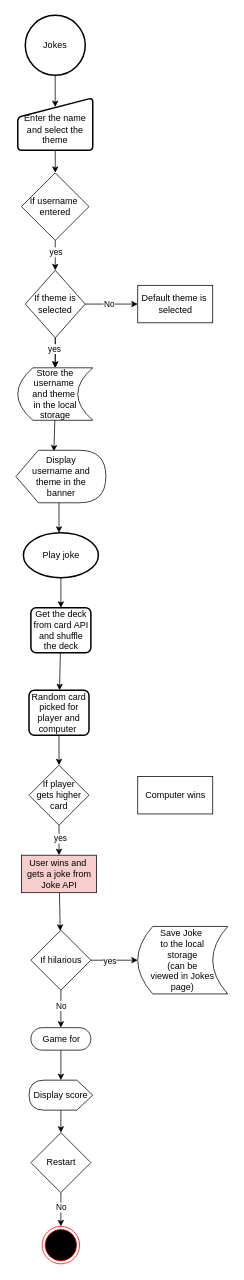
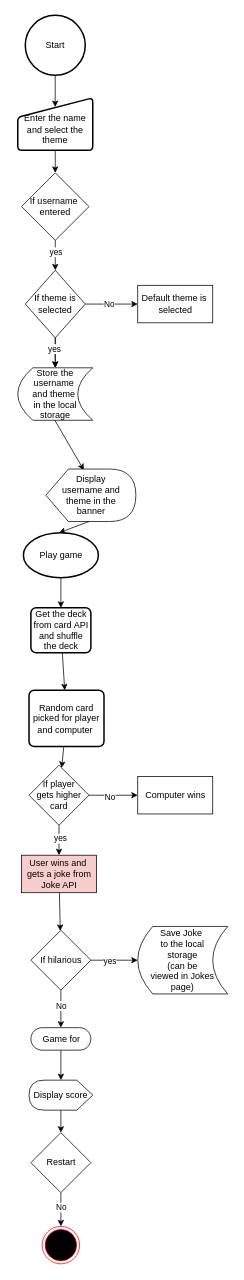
  <mxCell id="0" />
  <mxCell id="1" parent="0" />
- <mxCell id="2" value="Jokes" style="strokeWidth=2;html=1;shape=mxgraph.flowchart.start_2;whiteSpace=wrap;" vertex="1" parent="1"><mxGeometry x="33" y="20" width="80" height="80" as="geometry" /></mxCell>
+ <mxCell id="2" value="Start" style="strokeWidth=2;html=1;shape=mxgraph.flowchart.start_2;whiteSpace=wrap;" vertex="1" parent="1"><mxGeometry x="33" y="20" width="80" height="80" as="geometry" /></mxCell>
  <mxCell id="3" value="" style="edgeStyle=none;html=1;entryX=0.499;entryY=0.175;entryDx=0;entryDy=0;entryPerimeter=0;" edge="1" parent="1" target="5"><mxGeometry relative="1" as="geometry"><mxPoint x="72.945" y="100" as="sourcePoint" /></mxGeometry></mxCell>
  <mxCell id="4" style="edgeStyle=none;html=1;exitX=0.5;exitY=1;exitDx=0;exitDy=0;entryX=0.5;entryY=0;entryDx=0;entryDy=0;" edge="1" parent="1" source="5" target="6"><mxGeometry relative="1" as="geometry" /></mxCell>
  <mxCell id="5" value="&lt;br&gt;Enter the name and select the theme" style="html=1;strokeWidth=2;shape=manualInput;whiteSpace=wrap;rounded=1;size=26;arcSize=11;" vertex="1" parent="1"><mxGeometry x="23" y="130" width="100" height="70" as="geometry" /></mxCell>
  <mxCell id="6" value="If username&amp;nbsp; entered" style="rhombus;whiteSpace=wrap;html=1;" vertex="1" parent="1"><mxGeometry x="28" y="230" width="90" height="90" as="geometry" /></mxCell>
  <mxCell id="7" value="" style="edgeStyle=none;html=1;" edge="1" parent="1" source="8" target="30"><mxGeometry relative="1" as="geometry" /></mxCell>
  <mxCell id="8" value="If theme is selected" style="rhombus;whiteSpace=wrap;html=1;" vertex="1" parent="1"><mxGeometry x="33" y="360" width="80" height="90" as="geometry" /></mxCell>
  <mxCell id="9" value="Default theme is&amp;nbsp;&lt;br&gt;selected" style="html=1;dashed=0;whitespace=wrap;" vertex="1" parent="1"><mxGeometry x="183" y="380" width="100" height="50" as="geometry" /></mxCell>
  <mxCell id="10" value="" style="edgeStyle=none;html=1;" edge="1" parent="1" source="11" target="13"><mxGeometry relative="1" as="geometry" /></mxCell>
- <mxCell id="11" value="Play joke" style="strokeWidth=2;html=1;shape=mxgraph.flowchart.start_1;whiteSpace=wrap;" vertex="1" parent="1"><mxGeometry x="30.5" y="710" width="100" height="60" as="geometry" /></mxCell>
+ <mxCell id="11" value="Play game" style="strokeWidth=2;html=1;shape=mxgraph.flowchart.start_1;whiteSpace=wrap;" vertex="1" parent="1"><mxGeometry x="30.5" y="710" width="100" height="60" as="geometry" /></mxCell>
  <mxCell id="12" value="" style="edgeStyle=none;html=1;" edge="1" parent="1" source="13" target="15"><mxGeometry relative="1" as="geometry" /></mxCell>
  <mxCell id="13" value="Get the deck&lt;br&gt;from card API&lt;br&gt;and shuffle the deck" style="rounded=1;whiteSpace=wrap;html=1;absoluteArcSize=1;arcSize=14;strokeWidth=2;" vertex="1" parent="1"><mxGeometry x="40.5" y="810" width="80" height="60" as="geometry" /></mxCell>
  <mxCell id="14" value="" style="edgeStyle=none;html=1;" edge="1" parent="1" source="15" target="20"><mxGeometry relative="1" as="geometry" /></mxCell>
- <mxCell id="15" value="Random card picked for player and computer&amp;nbsp;" style="rounded=1;whiteSpace=wrap;html=1;absoluteArcSize=1;arcSize=14;strokeWidth=2;" vertex="1" parent="1"><mxGeometry x="38" y="920" width="80" height="60" as="geometry" /></mxCell>
+ <mxCell id="15" value="Random card picked for player and computer&amp;nbsp;" style="rounded=1;whiteSpace=wrap;html=1;absoluteArcSize=1;arcSize=14;strokeWidth=2;" vertex="1" parent="1"><mxGeometry x="38" y="920" width="100" height="75" as="geometry" /></mxCell>
+ <mxCell id="16" value="" style="edgeStyle=none;html=1;" edge="1" parent="1" source="20" target="21"><mxGeometry relative="1" as="geometry" /></mxCell>
+ <mxCell id="17" value="No&lt;br&gt;" style="edgeLabel;html=1;align=center;verticalAlign=middle;resizable=0;points=[];" vertex="1" connectable="0" parent="16"><mxGeometry x="-0.163" y="-2" relative="1" as="geometry"><mxPoint as="offset" /></mxGeometry></mxCell>
  <mxCell id="18" value="" style="edgeStyle=none;html=1;" edge="1" parent="1" source="20" target="23"><mxGeometry relative="1" as="geometry" /></mxCell>
  <mxCell id="19" value="yes&lt;br&gt;" style="edgeLabel;html=1;align=center;verticalAlign=middle;resizable=0;points=[];" vertex="1" connectable="0" parent="18"><mxGeometry x="-0.147" y="1" relative="1" as="geometry"><mxPoint as="offset" /></mxGeometry></mxCell>
  <mxCell id="20" value="If player &lt;br&gt;gets higher card" style="rhombus;whiteSpace=wrap;html=1;" vertex="1" parent="1"><mxGeometry x="38" y="1020" width="80" height="80" as="geometry" /></mxCell>
  <mxCell id="21" value="Computer wins" style="html=1;dashed=0;whitespace=wrap;" vertex="1" parent="1"><mxGeometry x="183" y="1035" width="100" height="50" as="geometry" /></mxCell>
  <mxCell id="22" value="" style="edgeStyle=none;html=1;" edge="1" parent="1" source="23" target="28"><mxGeometry relative="1" as="geometry" /></mxCell>
  <mxCell id="23" value="User wins and&amp;nbsp;&lt;br&gt;gets a joke from&lt;br&gt;Joke API" style="html=1;dashed=0;whitespace=wrap;fillColor=#f8cecc;" vertex="1" parent="1"><mxGeometry x="28" y="1140" width="100" height="50" as="geometry" /></mxCell>
  <mxCell id="24" value="" style="edgeStyle=none;html=1;" edge="1" parent="1" source="28" target="32"><mxGeometry relative="1" as="geometry" /></mxCell>
  <mxCell id="25" value="No" style="edgeLabel;html=1;align=center;verticalAlign=middle;resizable=0;points=[];" vertex="1" connectable="0" parent="24"><mxGeometry x="-0.203" y="2" relative="1" as="geometry"><mxPoint x="-2" as="offset" /></mxGeometry></mxCell>
  <mxCell id="26" value="" style="edgeStyle=none;html=1;" edge="1" parent="1" source="28" target="29"><mxGeometry relative="1" as="geometry" /></mxCell>
  <mxCell id="27" value="yes" style="edgeLabel;html=1;align=center;verticalAlign=middle;resizable=0;points=[];" vertex="1" connectable="0" parent="26"><mxGeometry x="-0.209" relative="1" as="geometry"><mxPoint as="offset" /></mxGeometry></mxCell>
  <mxCell id="28" value="If hilarious" style="rhombus;whiteSpace=wrap;html=1;" vertex="1" parent="1"><mxGeometry x="40.5" y="1240" width="80" height="80" as="geometry" /></mxCell>
  <mxCell id="29" value="Save Joke&amp;nbsp;&lt;br&gt;to the local&lt;br&gt;storage&lt;br&gt;(can be &lt;br&gt;viewed in Jokes page)" style="shape=dataStorage;whiteSpace=wrap;html=1;fixedSize=1;" vertex="1" parent="1"><mxGeometry x="183" y="1235" width="120" height="90" as="geometry" /></mxCell>
  <mxCell id="30" value="Store the username&amp;nbsp;&lt;br&gt;and theme&amp;nbsp;&lt;br&gt;in the local&lt;br&gt;storage" style="shape=dataStorage;whiteSpace=wrap;html=1;fixedSize=1;" vertex="1" parent="1"><mxGeometry x="23" y="490" width="100" height="70" as="geometry" /></mxCell>
  <mxCell id="31" value="" style="edgeStyle=none;html=1;" edge="1" parent="1" source="32" target="34"><mxGeometry relative="1" as="geometry" /></mxCell>
  <mxCell id="32" value="Game for" style="html=1;dashed=0;whitespace=wrap;shape=mxgraph.dfd.start" vertex="1" parent="1"><mxGeometry x="40.5" y="1370" width="80" height="30" as="geometry" /></mxCell>
  <mxCell id="33" value="" style="edgeStyle=none;html=1;" edge="1" parent="1" source="34" target="37"><mxGeometry relative="1" as="geometry" /></mxCell>
  <mxCell id="34" value="Display score" style="shape=display;whiteSpace=wrap;html=1;direction=west;" vertex="1" parent="1"><mxGeometry x="38" y="1440" width="85" height="40" as="geometry" /></mxCell>
  <mxCell id="35" value="" style="edgeStyle=none;html=1;" edge="1" parent="1" source="37" target="38"><mxGeometry relative="1" as="geometry" /></mxCell>
  <mxCell id="36" value="No&lt;br&gt;" style="edgeLabel;html=1;align=center;verticalAlign=middle;resizable=0;points=[];" vertex="1" connectable="0" parent="35"><mxGeometry x="-0.15" y="-5" relative="1" as="geometry"><mxPoint x="5" as="offset" /></mxGeometry></mxCell>
  <mxCell id="37" value="Restart" style="rhombus;whiteSpace=wrap;html=1;" vertex="1" parent="1"><mxGeometry x="40.5" y="1510" width="80" height="80" as="geometry" /></mxCell>
  <mxCell id="38" value="" style="ellipse;html=1;shape=endState;fillColor=#000000;strokeColor=#ff0000;" vertex="1" parent="1"><mxGeometry x="55.5" y="1635" width="50" height="50" as="geometry" /></mxCell>
  <mxCell id="39" value="" style="endArrow=classic;html=1;exitX=0.5;exitY=1;exitDx=0;exitDy=0;entryX=0.5;entryY=0;entryDx=0;entryDy=0;" edge="1" parent="1" source="6" target="8"><mxGeometry width="50" height="50" relative="1" as="geometry"><mxPoint x="53" y="350" as="sourcePoint" /><mxPoint x="93" y="310" as="targetPoint" /></mxGeometry></mxCell>
  <mxCell id="40" value="yes&lt;br&gt;" style="edgeLabel;html=1;align=center;verticalAlign=middle;resizable=0;points=[];" vertex="1" connectable="0" parent="39"><mxGeometry x="-0.239" y="-4" relative="1" as="geometry"><mxPoint x="4" as="offset" /></mxGeometry></mxCell>
  <mxCell id="41" value="" style="endArrow=classic;html=1;entryX=0.422;entryY=0.022;entryDx=0;entryDy=0;entryPerimeter=0;" edge="1" parent="1" target="46"><mxGeometry width="50" height="50" relative="1" as="geometry"><mxPoint x="72.47" y="560" as="sourcePoint" /><mxPoint x="72.47" y="620" as="targetPoint" /></mxGeometry></mxCell>
  <mxCell id="42" value="" style="endArrow=classic;html=1;entryX=0.5;entryY=0;entryDx=0;entryDy=0;" edge="1" parent="1" target="30"><mxGeometry width="50" height="50" relative="1" as="geometry"><mxPoint x="73" y="450" as="sourcePoint" /><mxPoint x="72.47" y="490" as="targetPoint" /></mxGeometry></mxCell>
  <mxCell id="43" value="yes&lt;br&gt;" style="edgeLabel;html=1;align=center;verticalAlign=middle;resizable=0;points=[];" vertex="1" connectable="0" parent="42"><mxGeometry x="-0.293" y="-2" relative="1" as="geometry"><mxPoint as="offset" /></mxGeometry></mxCell>
  <mxCell id="44" value="" style="endArrow=classic;html=1;entryX=0;entryY=0.5;entryDx=0;entryDy=0;exitX=1;exitY=0.5;exitDx=0;exitDy=0;" edge="1" parent="1" source="8" target="9"><mxGeometry width="50" height="50" relative="1" as="geometry"><mxPoint x="113" y="430" as="sourcePoint" /><mxPoint x="163" y="380" as="targetPoint" /></mxGeometry></mxCell>
  <mxCell id="45" value="No&lt;br&gt;" style="edgeLabel;html=1;align=center;verticalAlign=middle;resizable=0;points=[];" vertex="1" connectable="0" parent="44"><mxGeometry x="-0.116" y="1" relative="1" as="geometry"><mxPoint as="offset" /></mxGeometry></mxCell>
- <mxCell id="46" value="Display &lt;br&gt;username and&lt;br&gt;theme in the &lt;br&gt;banner" style="shape=display;whiteSpace=wrap;html=1;" vertex="1" parent="1"><mxGeometry x="20.5" y="600" width="120" height="70" as="geometry" /></mxCell>
+ <mxCell id="46" value="Display &lt;br&gt;username and&lt;br&gt;theme in the &lt;br&gt;banner" style="shape=display;whiteSpace=wrap;html=1;" vertex="1" parent="1"><mxGeometry x="60.5" y="625" width="120" height="70" as="geometry" /></mxCell>
  <mxCell id="47" value="" style="endArrow=classic;html=1;exitX=0;exitY=0;exitDx=57.5;exitDy=70;exitPerimeter=0;" edge="1" parent="1" source="46"><mxGeometry width="50" height="50" relative="1" as="geometry"><mxPoint x="63" y="720" as="sourcePoint" /><mxPoint x="78" y="710" as="targetPoint" /></mxGeometry></mxCell>
